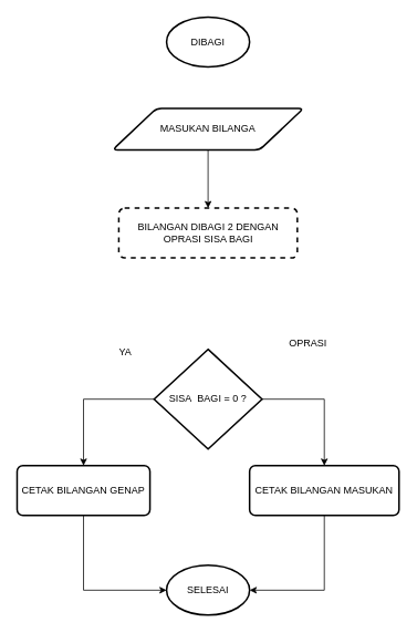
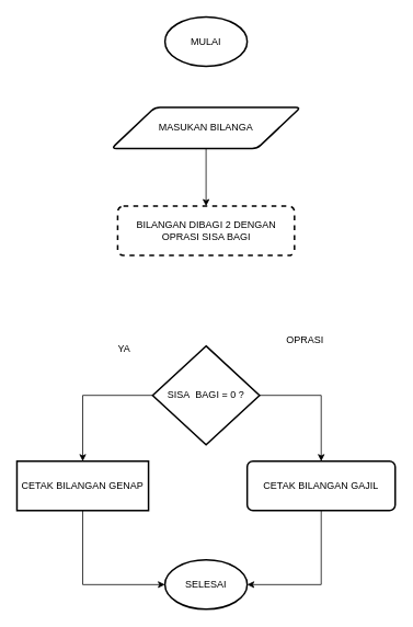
  <mxCell id="0" />
  <mxCell id="1" parent="0" />
- <mxCell id="2" value="DIBAGI" style="strokeWidth=2;html=1;shape=mxgraph.flowchart.start_1;whiteSpace=wrap;" vertex="1" parent="1"><mxGeometry x="200" y="20" width="100" height="60" as="geometry" /></mxCell>
+ <mxCell id="2" value="MULAI" style="strokeWidth=2;html=1;shape=mxgraph.flowchart.start_1;whiteSpace=wrap;" vertex="1" parent="1"><mxGeometry x="200" y="20" width="100" height="60" as="geometry" /></mxCell>
  <mxCell id="3" style="edgeStyle=orthogonalEdgeStyle;rounded=0;orthogonalLoop=1;jettySize=auto;html=1;exitX=0.5;exitY=1;exitDx=0;exitDy=0;entryX=0.5;entryY=0;entryDx=0;entryDy=0;" edge="1" parent="1" source="4" target="5"><mxGeometry relative="1" as="geometry" /></mxCell>
  <mxCell id="4" value="MASUKAN BILANGA" style="shape=parallelogram;html=1;strokeWidth=2;perimeter=parallelogramPerimeter;whiteSpace=wrap;rounded=1;arcSize=12;size=0.23;" vertex="1" parent="1"><mxGeometry x="135" y="130" width="230" height="50" as="geometry" /></mxCell>
  <mxCell id="5" value="BILANGAN DIBAGI 2 DENGAN OPRASI SISA BAGI" style="rounded=1;whiteSpace=wrap;html=1;absoluteArcSize=1;arcSize=14;strokeWidth=2;dashed=1;" vertex="1" parent="1"><mxGeometry x="142.5" y="250" width="215" height="60" as="geometry" /></mxCell>
  <mxCell id="6" style="edgeStyle=orthogonalEdgeStyle;rounded=0;orthogonalLoop=1;jettySize=auto;html=1;" edge="1" parent="1" source="8" target="9"><mxGeometry relative="1" as="geometry"><mxPoint x="140" y="520" as="targetPoint" /></mxGeometry></mxCell>
  <mxCell id="7" style="edgeStyle=orthogonalEdgeStyle;rounded=0;orthogonalLoop=1;jettySize=auto;html=1;exitX=1;exitY=0.5;exitDx=0;exitDy=0;exitPerimeter=0;" edge="1" parent="1" source="8" target="10"><mxGeometry relative="1" as="geometry" /></mxCell>
  <mxCell id="8" value="SISA&amp;nbsp; BAGI = 0 ?" style="strokeWidth=2;html=1;shape=mxgraph.flowchart.decision;whiteSpace=wrap;" vertex="1" parent="1"><mxGeometry x="185" y="420" width="130" height="120" as="geometry" /></mxCell>
- <mxCell id="9" value="CETAK BILANGAN GENAP" style="rounded=1;whiteSpace=wrap;html=1;absoluteArcSize=1;arcSize=14;strokeWidth=2;" vertex="1" parent="1"><mxGeometry x="20" y="560" width="160" height="60" as="geometry" /></mxCell>
- <mxCell id="10" value="CETAK BILANGAN MASUKAN" style="rounded=1;whiteSpace=wrap;html=1;absoluteArcSize=1;arcSize=14;strokeWidth=2;" vertex="1" parent="1"><mxGeometry x="300" y="560" width="180" height="60" as="geometry" /></mxCell>
+ <mxCell id="9" value="CETAK BILANGAN GENAP" style="whiteSpace=wrap;html=1;absoluteArcSize=1;arcSize=14;strokeWidth=2;rounded=0;" vertex="1" parent="1"><mxGeometry x="20" y="560" width="160" height="60" as="geometry" /></mxCell>
+ <mxCell id="10" value="CETAK BILANGAN GAJIL" style="rounded=1;whiteSpace=wrap;html=1;absoluteArcSize=1;arcSize=14;strokeWidth=2;" vertex="1" parent="1"><mxGeometry x="300" y="560" width="180" height="60" as="geometry" /></mxCell>
  <mxCell id="11" value="SELESAI" style="strokeWidth=2;html=1;shape=mxgraph.flowchart.start_1;whiteSpace=wrap;" vertex="1" parent="1"><mxGeometry x="200" y="680" width="100" height="60" as="geometry" /></mxCell>
  <mxCell id="12" value="YA" style="text;html=1;align=center;verticalAlign=middle;resizable=0;points=[];autosize=1;strokeColor=none;fillColor=none;" vertex="1" parent="1"><mxGeometry x="130" y="408" width="40" height="30" as="geometry" /></mxCell>
  <mxCell id="13" value="OPRASI" style="text;html=1;align=center;verticalAlign=middle;resizable=0;points=[];autosize=1;strokeColor=none;fillColor=none;" vertex="1" parent="1"><mxGeometry x="340" y="398" width="60" height="30" as="geometry" /></mxCell>
  <mxCell id="14" style="edgeStyle=orthogonalEdgeStyle;rounded=0;orthogonalLoop=1;jettySize=auto;html=1;exitX=0.5;exitY=1;exitDx=0;exitDy=0;entryX=0;entryY=0.5;entryDx=0;entryDy=0;entryPerimeter=0;" edge="1" parent="1" source="9" target="11"><mxGeometry relative="1" as="geometry" /></mxCell>
  <mxCell id="15" style="edgeStyle=orthogonalEdgeStyle;rounded=0;orthogonalLoop=1;jettySize=auto;html=1;exitX=0.5;exitY=1;exitDx=0;exitDy=0;entryX=1;entryY=0.5;entryDx=0;entryDy=0;entryPerimeter=0;" edge="1" parent="1" source="10" target="11"><mxGeometry relative="1" as="geometry" /></mxCell>
